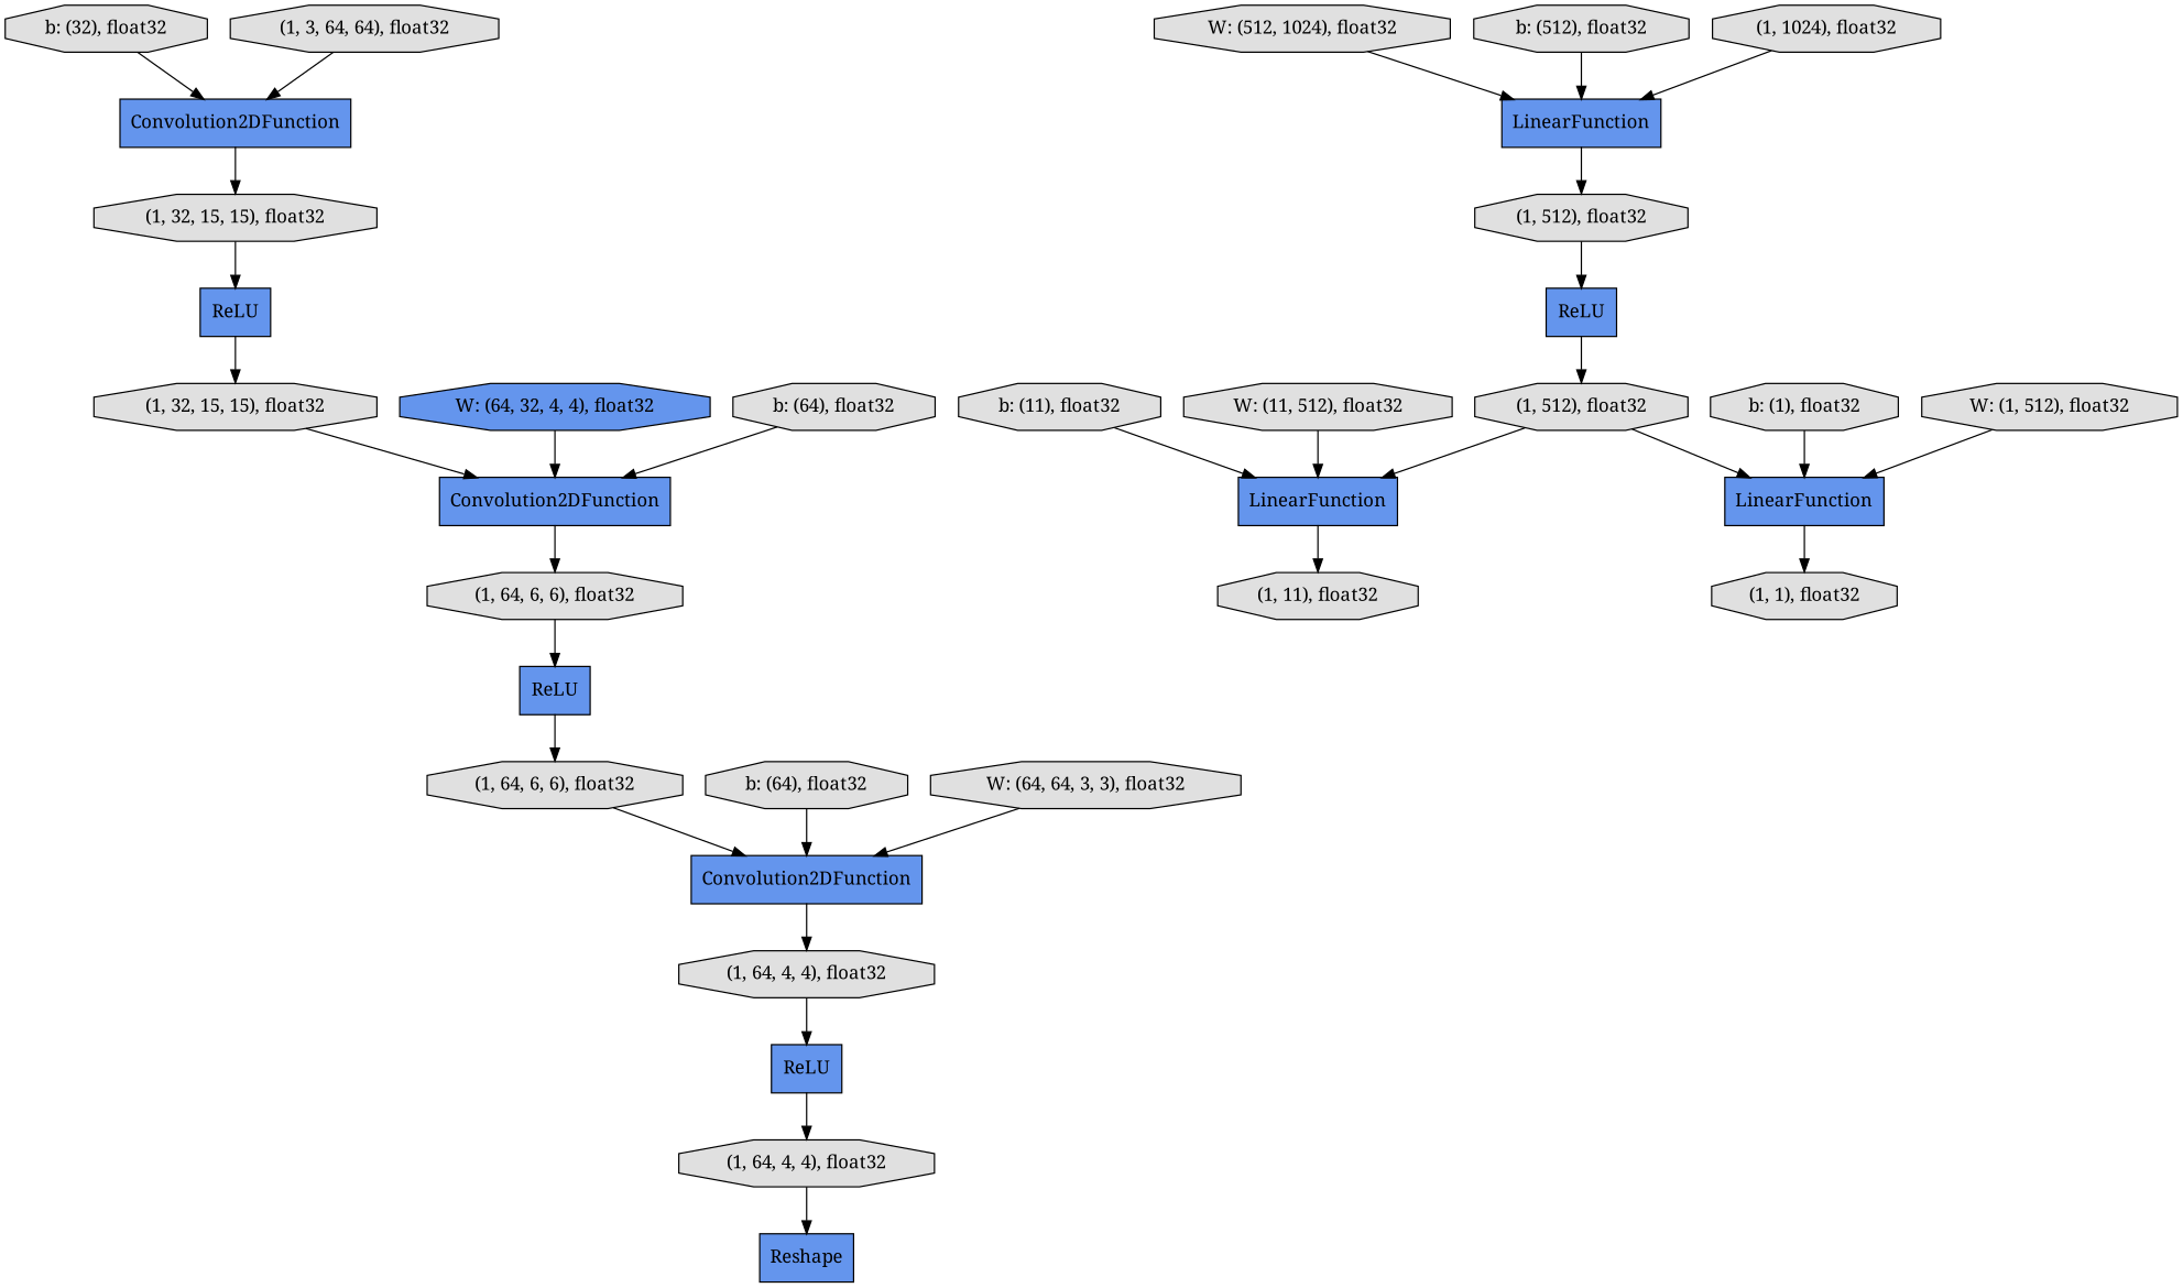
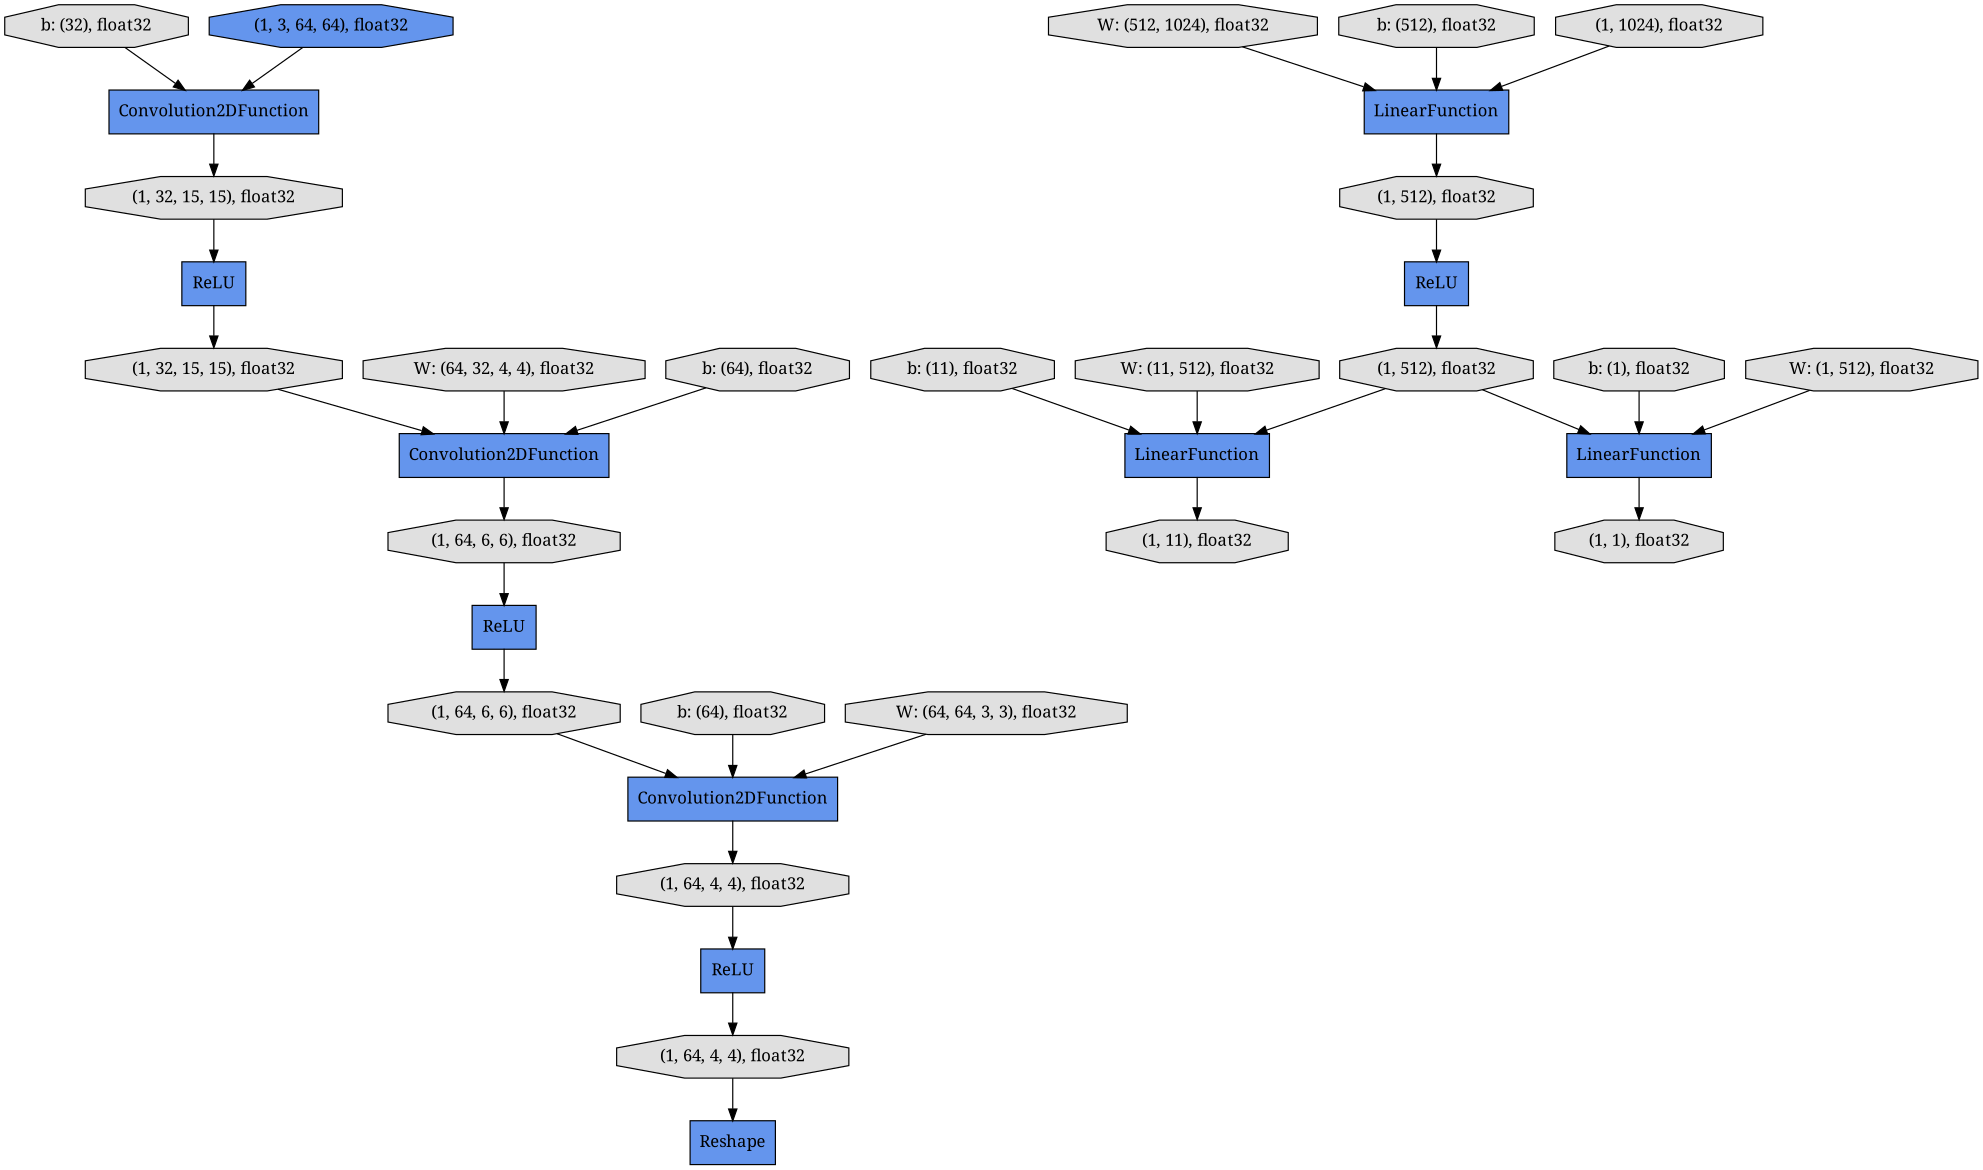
  digraph {
    fontname="Noto Serif"
    rankdir=TB
    node [fillcolor="#E0E0E0" fontname="Noto Serif" shape=octagon style=filled]
    edge [fontname="Noto Serif"]
    n1 [label="(1, 64, 4, 4), float32"]
    n2 [fillcolor="#6495ED" label=Reshape shape=record]
    n3 [label="b: (11), float32"]
    n4 [fillcolor="#6495ED" label=LinearFunction shape=record]
    n5 [label="(1, 11), float32"]
    n6 [fillcolor="#6495ED" label=Convolution2DFunction shape=record]
    n7 [label="(1, 32, 15, 15), float32"]
    n8 [fillcolor="#6495ED" label=ReLU shape=record]
    n9 [label="(1, 64, 6, 6), float32"]
    n10 [fillcolor="#6495ED" label=Convolution2DFunction shape=record]
    n11 [label="b: (32), float32"]
    n12 [label="b: (1), float32"]
    n13 [fillcolor="#6495ED" label=LinearFunction shape=record]
    n14 [label="(1, 1), float32"]
    n15 [label="W: (512, 1024), float32"]
    n16 [fillcolor="#6495ED" label=LinearFunction shape=record]
    n17 [label="(1, 512), float32"]
    n18 [label="W: (1, 512), float32"]
-   n19 [label="(1, 3, 64, 64), float32"]
+   n19 [fillcolor="#6495ED" label="(1, 3, 64, 64), float32"]
    n20 [fillcolor="#6495ED" label=ReLU shape=record]
    n21 [label="(1, 512), float32"]
    n22 [fillcolor="#6495ED" label=ReLU shape=record]
    n23 [label="(1, 32, 15, 15), float32"]
    n24 [label="b: (512), float32"]
-   n25 [fillcolor="#6495ED" label="W: (64, 32, 4, 4), float32"]
+   n25 [label="W: (64, 32, 4, 4), float32"]
    n26 [fillcolor="#6495ED" label=Convolution2DFunction shape=record]
    n27 [label="(1, 64, 6, 6), float32"]
    n28 [label="b: (64), float32"]
    n29 [label="(1, 64, 4, 4), float32"]
    n30 [label="W: (11, 512), float32"]
    n31 [label="(1, 1024), float32"]
    n32 [label="b: (64), float32"]
    n33 [label="W: (64, 64, 3, 3), float32"]
    n34 [fillcolor="#6495ED" label=ReLU shape=record]
    n1 -> n2
    n3 -> n4
    n4 -> n5
    n6 -> n7
    n7 -> n22
    n8 -> n9
    n9 -> n10
    n10 -> n29
    n11 -> n6
    n12 -> n13
    n13 -> n14
    n15 -> n16
    n16 -> n17
    n17 -> n20
    n18 -> n13
    n19 -> n6
    n20 -> n21
    n21 -> n4
    n21 -> n13
    n22 -> n23
    n23 -> n26
    n24 -> n16
    n25 -> n26
    n26 -> n27
    n27 -> n8
    n28 -> n10
    n29 -> n34
    n30 -> n4
    n31 -> n16
    n32 -> n26
    n33 -> n10
    n34 -> n1
  }
